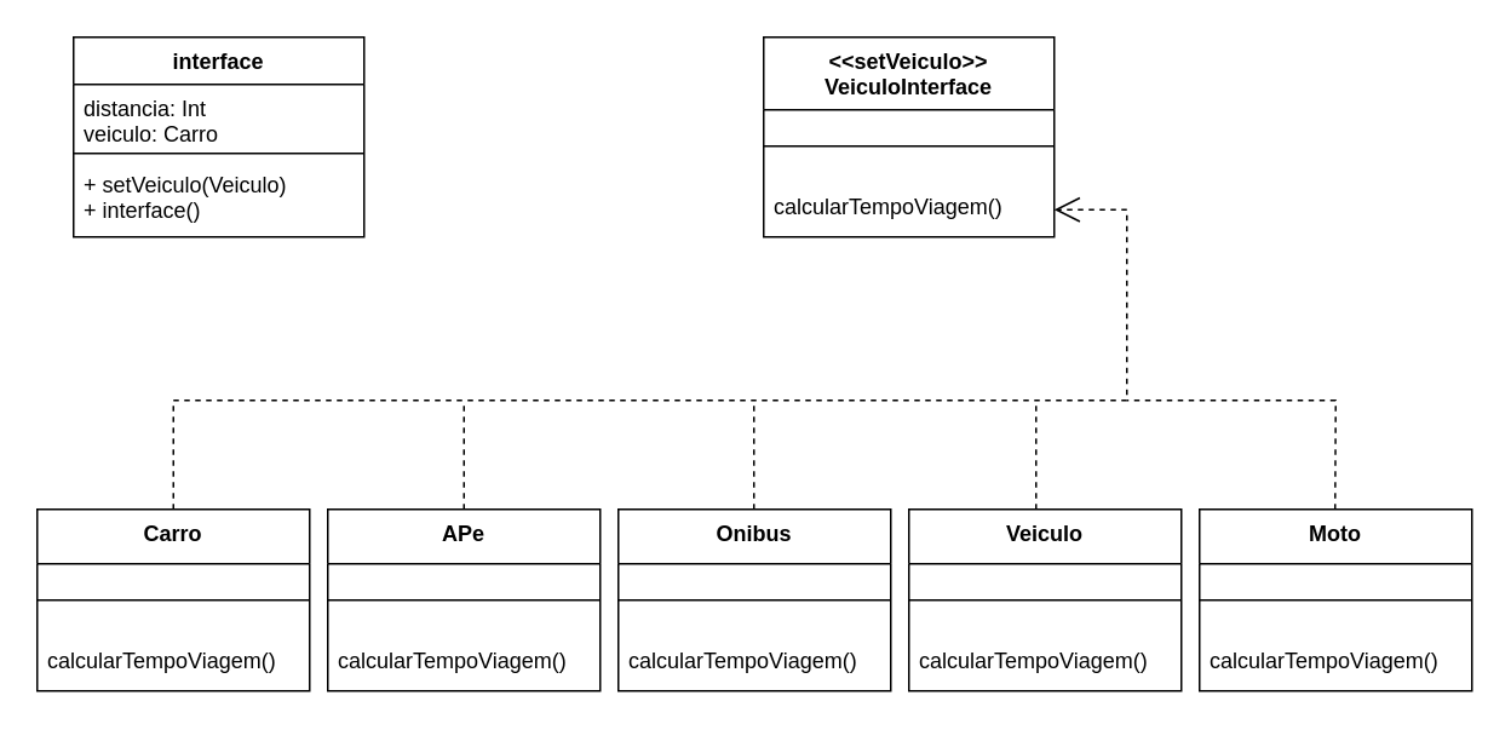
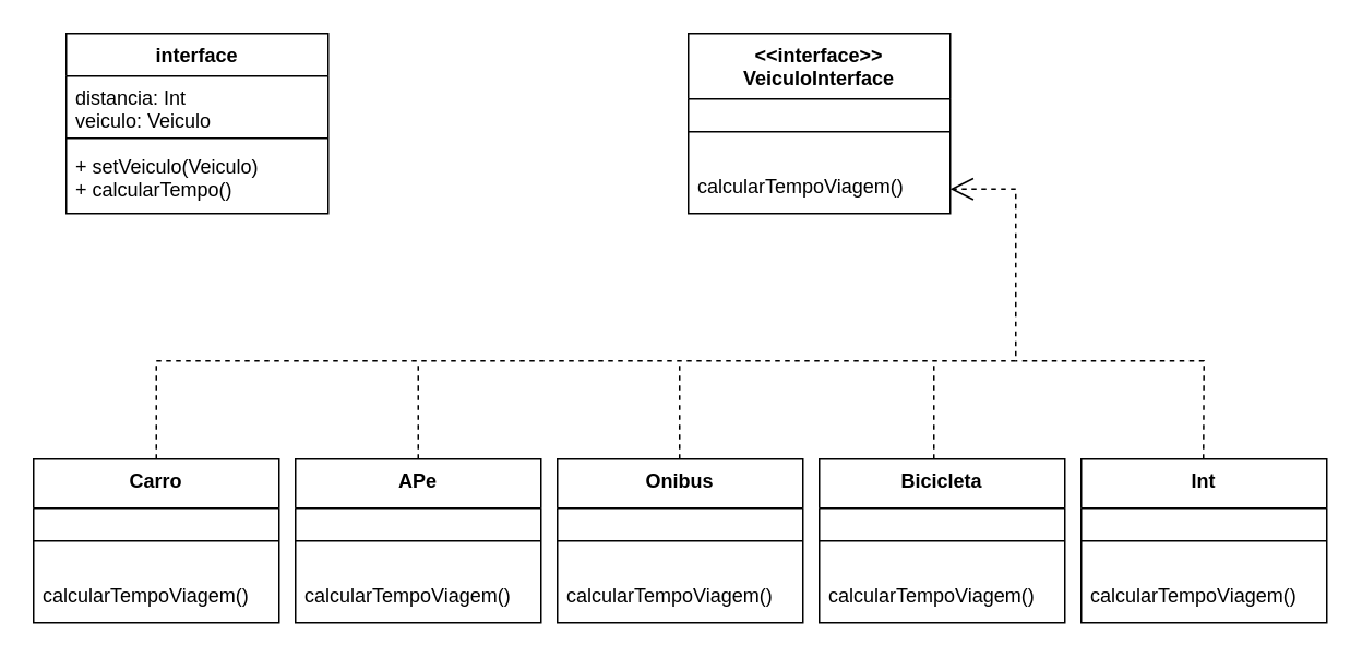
  <mxCell id="0" />
  <mxCell id="1" parent="0" />
  <mxCell id="2" value="interface" style="swimlane;fontStyle=1;align=center;verticalAlign=top;childLayout=stackLayout;horizontal=1;startSize=26;horizontalStack=0;resizeParent=1;resizeParentMax=0;resizeLast=0;collapsible=1;marginBottom=0;whiteSpace=wrap;html=1;" parent="1" vertex="1"><mxGeometry x="40" y="20" width="160" height="110" as="geometry" /></mxCell>
- <mxCell id="3" value="distancia: Int&lt;br&gt;veiculo: Carro" style="text;strokeColor=none;fillColor=none;align=left;verticalAlign=top;spacingLeft=4;spacingRight=4;overflow=hidden;rotatable=0;points=[[0,0.5],[1,0.5]];portConstraint=eastwest;whiteSpace=wrap;html=1;" parent="2" vertex="1"><mxGeometry y="26" width="160" height="34" as="geometry" /></mxCell>
+ <mxCell id="3" value="distancia: Int&lt;br&gt;veiculo: Veiculo" style="text;strokeColor=none;fillColor=none;align=left;verticalAlign=top;spacingLeft=4;spacingRight=4;overflow=hidden;rotatable=0;points=[[0,0.5],[1,0.5]];portConstraint=eastwest;whiteSpace=wrap;html=1;" parent="2" vertex="1"><mxGeometry y="26" width="160" height="34" as="geometry" /></mxCell>
  <mxCell id="4" value="" style="line;strokeWidth=1;fillColor=none;align=left;verticalAlign=middle;spacingTop=-1;spacingLeft=3;spacingRight=3;rotatable=0;labelPosition=right;points=[];portConstraint=eastwest;strokeColor=inherit;" parent="2" vertex="1"><mxGeometry y="60" width="160" height="8" as="geometry" /></mxCell>
- <mxCell id="5" value="+ setVeiculo(Veiculo)&lt;div&gt;+ interface()&lt;/div&gt;" style="text;strokeColor=none;fillColor=none;align=left;verticalAlign=top;spacingLeft=4;spacingRight=4;overflow=hidden;rotatable=0;points=[[0,0.5],[1,0.5]];portConstraint=eastwest;whiteSpace=wrap;html=1;" parent="2" vertex="1"><mxGeometry y="68" width="160" height="42" as="geometry" /></mxCell>
- <mxCell id="6" value="&amp;lt;&amp;lt;setVeiculo&amp;gt;&amp;gt;&lt;div&gt;VeiculoInterface&lt;/div&gt;" style="swimlane;fontStyle=1;align=center;verticalAlign=top;childLayout=stackLayout;horizontal=1;startSize=40;horizontalStack=0;resizeParent=1;resizeParentMax=0;resizeLast=0;collapsible=1;marginBottom=0;whiteSpace=wrap;html=1;" parent="1" vertex="1"><mxGeometry x="420" y="20" width="160" height="110" as="geometry" /></mxCell>
+ <mxCell id="5" value="+ setVeiculo(Veiculo)&lt;div&gt;+ calcularTempo()&lt;/div&gt;" style="text;strokeColor=none;fillColor=none;align=left;verticalAlign=top;spacingLeft=4;spacingRight=4;overflow=hidden;rotatable=0;points=[[0,0.5],[1,0.5]];portConstraint=eastwest;whiteSpace=wrap;html=1;" parent="2" vertex="1"><mxGeometry y="68" width="160" height="42" as="geometry" /></mxCell>
+ <mxCell id="6" value="&amp;lt;&amp;lt;interface&amp;gt;&amp;gt;&lt;div&gt;VeiculoInterface&lt;/div&gt;" style="swimlane;fontStyle=1;align=center;verticalAlign=top;childLayout=stackLayout;horizontal=1;startSize=40;horizontalStack=0;resizeParent=1;resizeParentMax=0;resizeLast=0;collapsible=1;marginBottom=0;whiteSpace=wrap;html=1;" parent="1" vertex="1"><mxGeometry x="420" y="20" width="160" height="110" as="geometry" /></mxCell>
  <mxCell id="7" value="" style="line;strokeWidth=1;fillColor=none;align=left;verticalAlign=middle;spacingTop=-1;spacingLeft=3;spacingRight=3;rotatable=0;labelPosition=right;points=[];portConstraint=eastwest;strokeColor=inherit;" parent="6" vertex="1"><mxGeometry y="40" width="160" height="40" as="geometry" /></mxCell>
  <mxCell id="8" value="calcularTempoViagem()" style="text;strokeColor=none;fillColor=none;align=left;verticalAlign=top;spacingLeft=4;spacingRight=4;overflow=hidden;rotatable=0;points=[[0,0.5],[1,0.5]];portConstraint=eastwest;whiteSpace=wrap;html=1;" parent="6" vertex="1"><mxGeometry y="80" width="160" height="30" as="geometry" /></mxCell>
  <mxCell id="9" value="Carro" style="swimlane;fontStyle=1;align=center;verticalAlign=top;childLayout=stackLayout;horizontal=1;startSize=30;horizontalStack=0;resizeParent=1;resizeParentMax=0;resizeLast=0;collapsible=1;marginBottom=0;whiteSpace=wrap;html=1;" parent="1" vertex="1"><mxGeometry x="20" y="280" width="150" height="100" as="geometry" /></mxCell>
  <mxCell id="10" value="" style="line;strokeWidth=1;fillColor=none;align=left;verticalAlign=middle;spacingTop=-1;spacingLeft=3;spacingRight=3;rotatable=0;labelPosition=right;points=[];portConstraint=eastwest;strokeColor=inherit;" parent="9" vertex="1"><mxGeometry y="30" width="150" height="40" as="geometry" /></mxCell>
  <mxCell id="11" value="calcularTempoViagem()" style="text;strokeColor=none;fillColor=none;align=left;verticalAlign=top;spacingLeft=4;spacingRight=4;overflow=hidden;rotatable=0;points=[[0,0.5],[1,0.5]];portConstraint=eastwest;whiteSpace=wrap;html=1;" parent="9" vertex="1"><mxGeometry y="70" width="150" height="30" as="geometry" /></mxCell>
  <mxCell id="12" value="APe" style="swimlane;fontStyle=1;align=center;verticalAlign=top;childLayout=stackLayout;horizontal=1;startSize=30;horizontalStack=0;resizeParent=1;resizeParentMax=0;resizeLast=0;collapsible=1;marginBottom=0;whiteSpace=wrap;html=1;" parent="1" vertex="1"><mxGeometry x="180" y="280" width="150" height="100" as="geometry" /></mxCell>
  <mxCell id="13" value="" style="line;strokeWidth=1;fillColor=none;align=left;verticalAlign=middle;spacingTop=-1;spacingLeft=3;spacingRight=3;rotatable=0;labelPosition=right;points=[];portConstraint=eastwest;strokeColor=inherit;" parent="12" vertex="1"><mxGeometry y="30" width="150" height="40" as="geometry" /></mxCell>
  <mxCell id="14" value="calcularTempoViagem()" style="text;strokeColor=none;fillColor=none;align=left;verticalAlign=top;spacingLeft=4;spacingRight=4;overflow=hidden;rotatable=0;points=[[0,0.5],[1,0.5]];portConstraint=eastwest;whiteSpace=wrap;html=1;" parent="12" vertex="1"><mxGeometry y="70" width="150" height="30" as="geometry" /></mxCell>
  <mxCell id="15" value="Onibus" style="swimlane;fontStyle=1;align=center;verticalAlign=top;childLayout=stackLayout;horizontal=1;startSize=30;horizontalStack=0;resizeParent=1;resizeParentMax=0;resizeLast=0;collapsible=1;marginBottom=0;whiteSpace=wrap;html=1;" parent="1" vertex="1"><mxGeometry x="340" y="280" width="150" height="100" as="geometry" /></mxCell>
  <mxCell id="16" value="" style="line;strokeWidth=1;fillColor=none;align=left;verticalAlign=middle;spacingTop=-1;spacingLeft=3;spacingRight=3;rotatable=0;labelPosition=right;points=[];portConstraint=eastwest;strokeColor=inherit;" parent="15" vertex="1"><mxGeometry y="30" width="150" height="40" as="geometry" /></mxCell>
  <mxCell id="17" value="calcularTempoViagem()" style="text;strokeColor=none;fillColor=none;align=left;verticalAlign=top;spacingLeft=4;spacingRight=4;overflow=hidden;rotatable=0;points=[[0,0.5],[1,0.5]];portConstraint=eastwest;whiteSpace=wrap;html=1;" parent="15" vertex="1"><mxGeometry y="70" width="150" height="30" as="geometry" /></mxCell>
- <mxCell id="18" value="Veiculo" style="swimlane;fontStyle=1;align=center;verticalAlign=top;childLayout=stackLayout;horizontal=1;startSize=30;horizontalStack=0;resizeParent=1;resizeParentMax=0;resizeLast=0;collapsible=1;marginBottom=0;whiteSpace=wrap;html=1;" parent="1" vertex="1"><mxGeometry x="500" y="280" width="150" height="100" as="geometry" /></mxCell>
+ <mxCell id="18" value="Bicicleta" style="swimlane;fontStyle=1;align=center;verticalAlign=top;childLayout=stackLayout;horizontal=1;startSize=30;horizontalStack=0;resizeParent=1;resizeParentMax=0;resizeLast=0;collapsible=1;marginBottom=0;whiteSpace=wrap;html=1;" parent="1" vertex="1"><mxGeometry x="500" y="280" width="150" height="100" as="geometry" /></mxCell>
  <mxCell id="19" value="" style="line;strokeWidth=1;fillColor=none;align=left;verticalAlign=middle;spacingTop=-1;spacingLeft=3;spacingRight=3;rotatable=0;labelPosition=right;points=[];portConstraint=eastwest;strokeColor=inherit;" parent="18" vertex="1"><mxGeometry y="30" width="150" height="40" as="geometry" /></mxCell>
  <mxCell id="20" value="calcularTempoViagem()" style="text;strokeColor=none;fillColor=none;align=left;verticalAlign=top;spacingLeft=4;spacingRight=4;overflow=hidden;rotatable=0;points=[[0,0.5],[1,0.5]];portConstraint=eastwest;whiteSpace=wrap;html=1;" parent="18" vertex="1"><mxGeometry y="70" width="150" height="30" as="geometry" /></mxCell>
- <mxCell id="21" value="Moto" style="swimlane;fontStyle=1;align=center;verticalAlign=top;childLayout=stackLayout;horizontal=1;startSize=30;horizontalStack=0;resizeParent=1;resizeParentMax=0;resizeLast=0;collapsible=1;marginBottom=0;whiteSpace=wrap;html=1;" parent="1" vertex="1"><mxGeometry x="660" y="280" width="150" height="100" as="geometry" /></mxCell>
+ <mxCell id="21" value="Int" style="swimlane;fontStyle=1;align=center;verticalAlign=top;childLayout=stackLayout;horizontal=1;startSize=30;horizontalStack=0;resizeParent=1;resizeParentMax=0;resizeLast=0;collapsible=1;marginBottom=0;whiteSpace=wrap;html=1;" parent="1" vertex="1"><mxGeometry x="660" y="280" width="150" height="100" as="geometry" /></mxCell>
  <mxCell id="22" value="" style="line;strokeWidth=1;fillColor=none;align=left;verticalAlign=middle;spacingTop=-1;spacingLeft=3;spacingRight=3;rotatable=0;labelPosition=right;points=[];portConstraint=eastwest;strokeColor=inherit;" parent="21" vertex="1"><mxGeometry y="30" width="150" height="40" as="geometry" /></mxCell>
  <mxCell id="23" value="calcularTempoViagem()" style="text;strokeColor=none;fillColor=none;align=left;verticalAlign=top;spacingLeft=4;spacingRight=4;overflow=hidden;rotatable=0;points=[[0,0.5],[1,0.5]];portConstraint=eastwest;whiteSpace=wrap;html=1;" parent="21" vertex="1"><mxGeometry y="70" width="150" height="30" as="geometry" /></mxCell>
  <mxCell id="24" value="" style="endArrow=open;endSize=12;dashed=1;html=1;rounded=0;exitX=0.5;exitY=0;exitDx=0;exitDy=0;entryX=1;entryY=0.5;entryDx=0;entryDy=0;" parent="1" source="9" target="8" edge="1"><mxGeometry width="160" relative="1" as="geometry"><mxPoint x="340" y="150" as="sourcePoint" /><mxPoint x="580" y="150" as="targetPoint" /><Array as="points"><mxPoint x="95" y="220" /><mxPoint x="620" y="220" /><mxPoint x="620" y="115" /></Array></mxGeometry></mxCell>
  <mxCell id="25" value="" style="endArrow=none;dashed=1;html=1;rounded=0;exitX=0.5;exitY=0;exitDx=0;exitDy=0;" parent="1" source="12" edge="1"><mxGeometry width="50" height="50" relative="1" as="geometry"><mxPoint x="250" y="270" as="sourcePoint" /><mxPoint x="255" y="220" as="targetPoint" /></mxGeometry></mxCell>
  <mxCell id="26" value="" style="endArrow=none;dashed=1;html=1;rounded=0;exitX=0.5;exitY=0;exitDx=0;exitDy=0;" parent="1" edge="1"><mxGeometry width="50" height="50" relative="1" as="geometry"><mxPoint x="414.66" y="280" as="sourcePoint" /><mxPoint x="414.66" y="220" as="targetPoint" /></mxGeometry></mxCell>
  <mxCell id="27" value="" style="endArrow=none;dashed=1;html=1;rounded=0;exitX=0.5;exitY=0;exitDx=0;exitDy=0;" parent="1" edge="1"><mxGeometry width="50" height="50" relative="1" as="geometry"><mxPoint x="570" y="280" as="sourcePoint" /><mxPoint x="570" y="220" as="targetPoint" /></mxGeometry></mxCell>
  <mxCell id="28" value="" style="endArrow=none;dashed=1;html=1;rounded=0;exitX=0.5;exitY=0;exitDx=0;exitDy=0;" parent="1" edge="1"><mxGeometry width="50" height="50" relative="1" as="geometry"><mxPoint x="734.66" y="280" as="sourcePoint" /><mxPoint x="620" y="220" as="targetPoint" /><Array as="points"><mxPoint x="735" y="220" /></Array></mxGeometry></mxCell>
